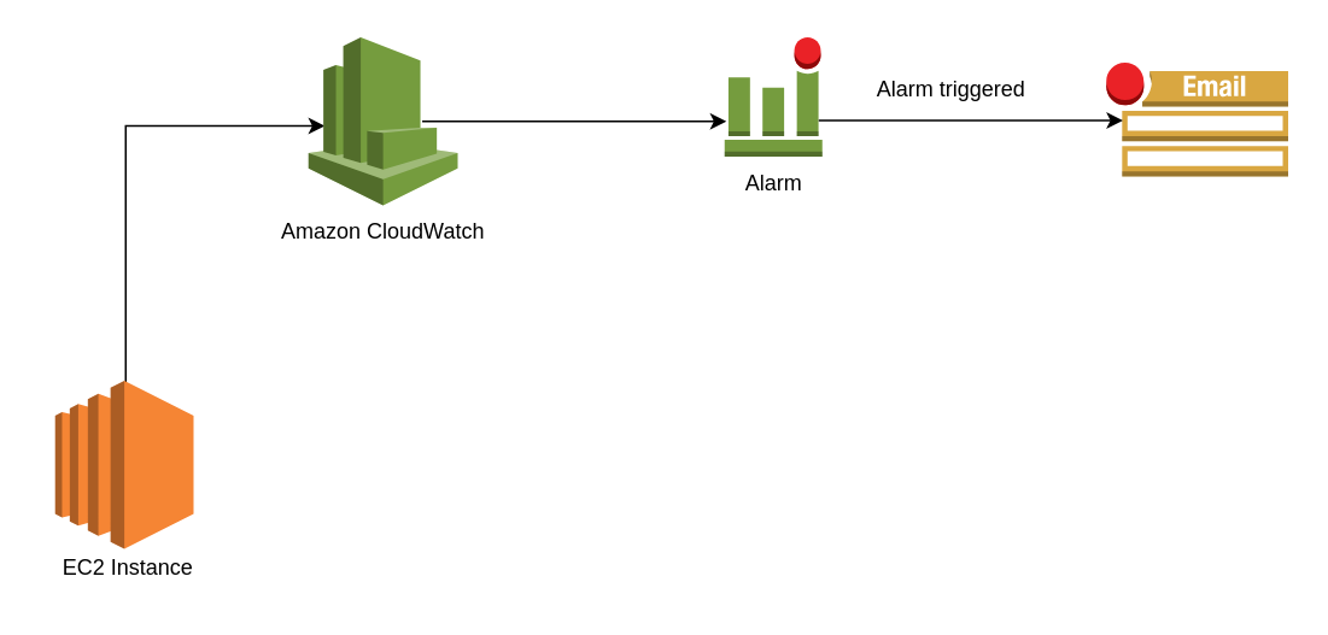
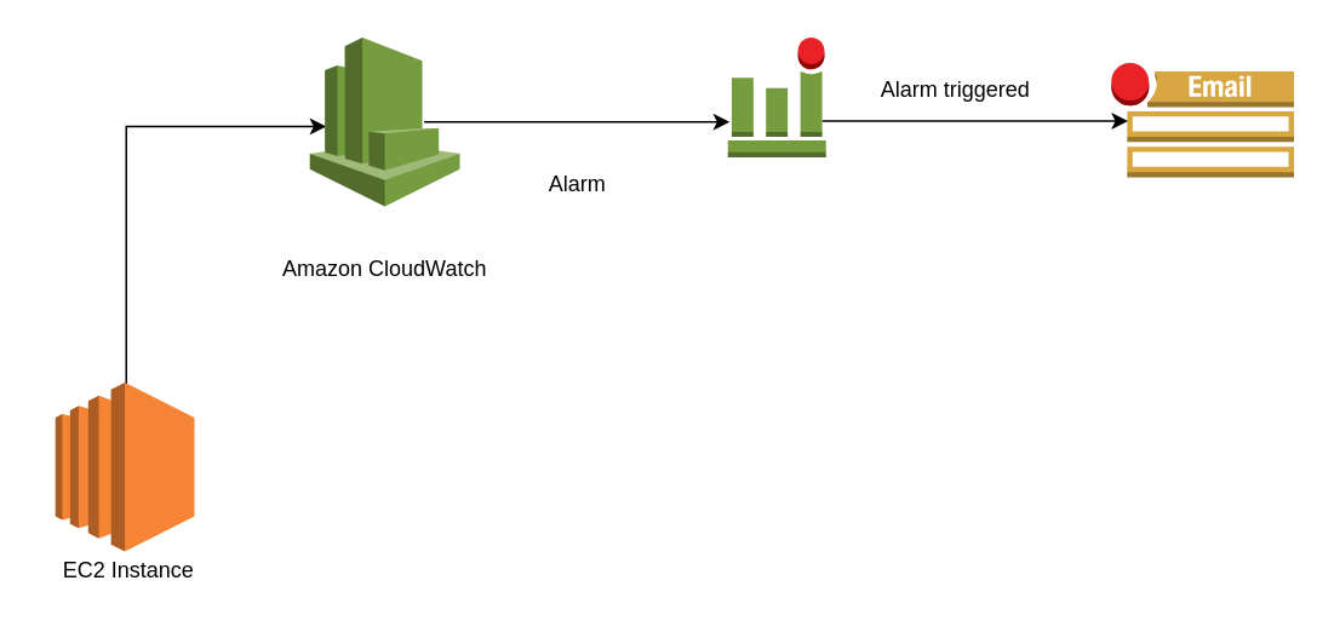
  <mxCell id="0" />
  <mxCell id="1" parent="0" />
  <mxCell id="2" style="edgeStyle=orthogonalEdgeStyle;rounded=0;orthogonalLoop=1;jettySize=auto;html=1;" edge="1" parent="1"><mxGeometry relative="1" as="geometry"><mxPoint x="69" y="212" as="sourcePoint" /><mxPoint x="179" y="69" as="targetPoint" /><Array as="points"><mxPoint x="69" y="69" /></Array></mxGeometry></mxCell>
  <mxCell id="3" value="" style="outlineConnect=0;dashed=0;verticalLabelPosition=bottom;verticalAlign=top;align=center;html=1;shape=mxgraph.aws3.ec2;fillColor=#F58534;gradientColor=none;" vertex="1" parent="1"><mxGeometry x="30" y="210" width="76.5" height="93" as="geometry" /></mxCell>
  <mxCell id="4" style="edgeStyle=orthogonalEdgeStyle;rounded=0;orthogonalLoop=1;jettySize=auto;html=1;exitX=0.75;exitY=0.5;exitDx=0;exitDy=0;exitPerimeter=0;" edge="1" parent="1"><mxGeometry relative="1" as="geometry"><mxPoint x="232.875" y="66.5" as="sourcePoint" /><mxPoint x="401" y="66.5" as="targetPoint" /><Array as="points"><mxPoint x="371" y="67" /><mxPoint x="371" y="67" /></Array></mxGeometry></mxCell>
  <mxCell id="5" value="" style="outlineConnect=0;dashed=0;verticalLabelPosition=bottom;verticalAlign=top;align=center;html=1;shape=mxgraph.aws3.cloudwatch;fillColor=#759C3E;gradientColor=none;" vertex="1" parent="1"><mxGeometry x="170" y="20" width="82.5" height="93" as="geometry" /></mxCell>
  <mxCell id="6" value="" style="outlineConnect=0;dashed=0;verticalLabelPosition=bottom;verticalAlign=top;align=center;html=1;shape=mxgraph.aws3.alarm;fillColor=#759C3E;gradientColor=none;" vertex="1" parent="1"><mxGeometry x="400" y="20" width="54" height="66" as="geometry" /></mxCell>
  <mxCell id="7" value="" style="outlineConnect=0;dashed=0;verticalLabelPosition=bottom;verticalAlign=top;align=center;html=1;shape=mxgraph.aws3.email_notification;fillColor=#D9A741;gradientColor=none;" vertex="1" parent="1"><mxGeometry x="611" y="34" width="100.5" height="63" as="geometry" /></mxCell>
  <mxCell id="8" style="edgeStyle=orthogonalEdgeStyle;rounded=0;orthogonalLoop=1;jettySize=auto;html=1;exitX=0.75;exitY=0.5;exitDx=0;exitDy=0;exitPerimeter=0;" edge="1" parent="1"><mxGeometry relative="1" as="geometry"><mxPoint x="452.005" y="66" as="sourcePoint" /><mxPoint x="620.13" y="66" as="targetPoint" /><Array as="points"><mxPoint x="590.13" y="66.5" /><mxPoint x="590.13" y="66.5" /></Array></mxGeometry></mxCell>
  <mxCell id="9" value="EC2 Instance" style="text;html=1;align=center;verticalAlign=middle;resizable=0;points=[];autosize=1;strokeColor=none;fillColor=none;" vertex="1" parent="1"><mxGeometry x="20" y="299" width="100" height="30" as="geometry" /></mxCell>
- <mxCell id="10" value="Amazon CloudWatch" style="text;html=1;align=center;verticalAlign=middle;resizable=0;points=[];autosize=1;strokeColor=none;fillColor=none;" vertex="1" parent="1"><mxGeometry x="141.25" y="113" width="140" height="30" as="geometry" /></mxCell>
- <mxCell id="11" value="Alarm" style="text;html=1;align=center;verticalAlign=middle;resizable=0;points=[];autosize=1;strokeColor=none;fillColor=none;" vertex="1" parent="1"><mxGeometry x="402" y="86" width="50" height="30" as="geometry" /></mxCell>
+ <mxCell id="10" value="Amazon CloudWatch" style="text;html=1;align=center;verticalAlign=middle;resizable=0;points=[];autosize=1;strokeColor=none;fillColor=none;" vertex="1" parent="1"><mxGeometry x="141.25" y="133" width="140" height="30" as="geometry" /></mxCell>
+ <mxCell id="11" value="Alarm" style="text;html=1;align=center;verticalAlign=middle;resizable=0;points=[];autosize=1;strokeColor=none;fillColor=none;" vertex="1" parent="1"><mxGeometry x="292" y="86" width="50" height="30" as="geometry" /></mxCell>
  <mxCell id="12" value="Alarm triggered" style="text;html=1;align=center;verticalAlign=middle;resizable=0;points=[];autosize=1;strokeColor=none;fillColor=none;" vertex="1" parent="1"><mxGeometry x="470" y="34" width="110" height="30" as="geometry" /></mxCell>
